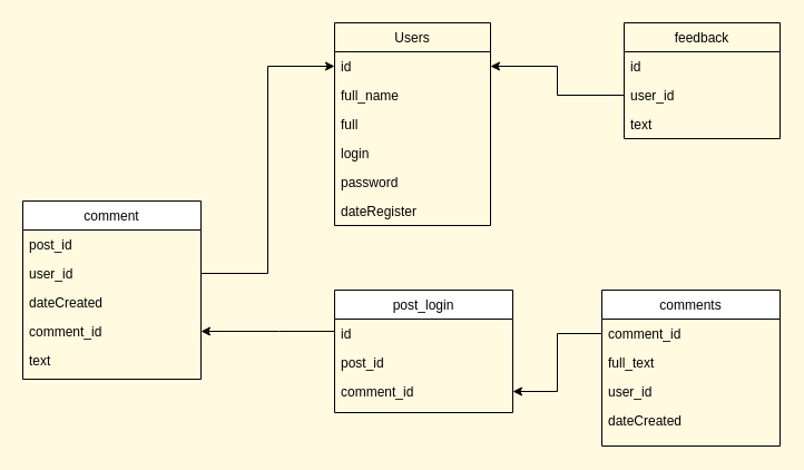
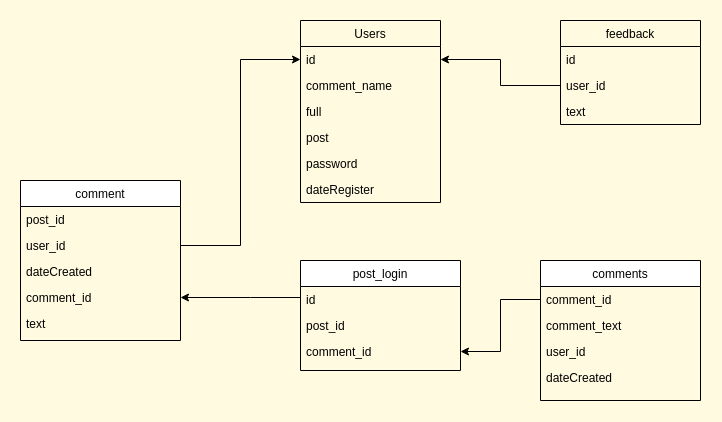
  <mxCell id="0" />
  <mxCell id="1" parent="0" />
  <mxCell id="2" value="Users" style="swimlane;fontStyle=0;childLayout=stackLayout;horizontal=1;startSize=26;fillColor=none;horizontalStack=0;resizeParent=1;resizeParentMax=0;resizeLast=0;collapsible=1;marginBottom=0;" parent="1" vertex="1"><mxGeometry x="300" y="20" width="140" height="182" as="geometry" /></mxCell>
  <mxCell id="3" value="id" style="text;strokeColor=none;fillColor=none;align=left;verticalAlign=top;spacingLeft=4;spacingRight=4;overflow=hidden;rotatable=0;points=[[0,0.5],[1,0.5]];portConstraint=eastwest;" parent="2" vertex="1"><mxGeometry y="26" width="140" height="26" as="geometry" /></mxCell>
- <mxCell id="4" value="full_name" style="text;strokeColor=none;fillColor=none;align=left;verticalAlign=top;spacingLeft=4;spacingRight=4;overflow=hidden;rotatable=0;points=[[0,0.5],[1,0.5]];portConstraint=eastwest;" parent="2" vertex="1"><mxGeometry y="52" width="140" height="26" as="geometry" /></mxCell>
+ <mxCell id="4" value="comment_name" style="text;strokeColor=none;fillColor=none;align=left;verticalAlign=top;spacingLeft=4;spacingRight=4;overflow=hidden;rotatable=0;points=[[0,0.5],[1,0.5]];portConstraint=eastwest;" parent="2" vertex="1"><mxGeometry y="52" width="140" height="26" as="geometry" /></mxCell>
  <mxCell id="5" value="full" style="text;strokeColor=none;fillColor=none;align=left;verticalAlign=top;spacingLeft=4;spacingRight=4;overflow=hidden;rotatable=0;points=[[0,0.5],[1,0.5]];portConstraint=eastwest;" parent="2" vertex="1"><mxGeometry y="78" width="140" height="26" as="geometry" /></mxCell>
- <mxCell id="6" value="login" style="text;strokeColor=none;fillColor=none;align=left;verticalAlign=top;spacingLeft=4;spacingRight=4;overflow=hidden;rotatable=0;points=[[0,0.5],[1,0.5]];portConstraint=eastwest;" parent="2" vertex="1"><mxGeometry y="104" width="140" height="26" as="geometry" /></mxCell>
+ <mxCell id="6" value="post" style="text;strokeColor=none;fillColor=none;align=left;verticalAlign=top;spacingLeft=4;spacingRight=4;overflow=hidden;rotatable=0;points=[[0,0.5],[1,0.5]];portConstraint=eastwest;" parent="2" vertex="1"><mxGeometry y="104" width="140" height="26" as="geometry" /></mxCell>
  <mxCell id="7" value="password" style="text;strokeColor=none;fillColor=none;align=left;verticalAlign=top;spacingLeft=4;spacingRight=4;overflow=hidden;rotatable=0;points=[[0,0.5],[1,0.5]];portConstraint=eastwest;" parent="2" vertex="1"><mxGeometry y="130" width="140" height="26" as="geometry" /></mxCell>
  <mxCell id="8" value="dateRegister" style="text;strokeColor=none;fillColor=none;align=left;verticalAlign=top;spacingLeft=4;spacingRight=4;overflow=hidden;rotatable=0;points=[[0,0.5],[1,0.5]];portConstraint=eastwest;" parent="2" vertex="1"><mxGeometry y="156" width="140" height="26" as="geometry" /></mxCell>
  <mxCell id="9" value="feedback" style="swimlane;fontStyle=0;childLayout=stackLayout;horizontal=1;startSize=26;fillColor=none;horizontalStack=0;resizeParent=1;resizeParentMax=0;resizeLast=0;collapsible=1;marginBottom=0;" parent="1" vertex="1"><mxGeometry x="560" y="20" width="140" height="104" as="geometry" /></mxCell>
  <mxCell id="10" value="id" style="text;strokeColor=none;fillColor=none;align=left;verticalAlign=top;spacingLeft=4;spacingRight=4;overflow=hidden;rotatable=0;points=[[0,0.5],[1,0.5]];portConstraint=eastwest;" parent="9" vertex="1"><mxGeometry y="26" width="140" height="26" as="geometry" /></mxCell>
  <mxCell id="11" value="user_id" style="text;strokeColor=none;fillColor=none;align=left;verticalAlign=top;spacingLeft=4;spacingRight=4;overflow=hidden;rotatable=0;points=[[0,0.5],[1,0.5]];portConstraint=eastwest;" parent="9" vertex="1"><mxGeometry y="52" width="140" height="26" as="geometry" /></mxCell>
  <mxCell id="12" value="text" style="text;strokeColor=none;fillColor=none;align=left;verticalAlign=top;spacingLeft=4;spacingRight=4;overflow=hidden;rotatable=0;points=[[0,0.5],[1,0.5]];portConstraint=eastwest;" parent="9" vertex="1"><mxGeometry y="78" width="140" height="26" as="geometry" /></mxCell>
  <mxCell id="13" style="edgeStyle=orthogonalEdgeStyle;rounded=0;orthogonalLoop=1;jettySize=auto;html=1;entryX=1;entryY=0.5;entryDx=0;entryDy=0;" parent="1" source="11" target="3" edge="1"><mxGeometry relative="1" as="geometry" /></mxCell>
  <mxCell id="14" value="comment&#10;" style="swimlane;fontStyle=0;align=center;verticalAlign=top;childLayout=stackLayout;horizontal=1;startSize=26;horizontalStack=0;resizeParent=1;resizeLast=0;collapsible=1;marginBottom=0;rounded=0;shadow=0;strokeWidth=1;" vertex="1" parent="1"><mxGeometry x="20" y="180" width="160" height="160" as="geometry"><mxRectangle x="230" y="140" width="160" height="26" as="alternateBounds" /></mxGeometry></mxCell>
  <mxCell id="15" value="post_id&#10;" style="text;align=left;verticalAlign=top;spacingLeft=4;spacingRight=4;overflow=hidden;rotatable=0;points=[[0,0.5],[1,0.5]];portConstraint=eastwest;" vertex="1" parent="14"><mxGeometry y="26" width="160" height="26" as="geometry" /></mxCell>
  <mxCell id="16" value="user_id" style="text;align=left;verticalAlign=top;spacingLeft=4;spacingRight=4;overflow=hidden;rotatable=0;points=[[0,0.5],[1,0.5]];portConstraint=eastwest;rounded=0;shadow=0;html=0;" vertex="1" parent="14"><mxGeometry y="52" width="160" height="26" as="geometry" /></mxCell>
  <mxCell id="17" value="dateCreated" style="text;align=left;verticalAlign=top;spacingLeft=4;spacingRight=4;overflow=hidden;rotatable=0;points=[[0,0.5],[1,0.5]];portConstraint=eastwest;rounded=0;shadow=0;html=0;" vertex="1" parent="14"><mxGeometry y="78" width="160" height="26" as="geometry" /></mxCell>
  <mxCell id="18" value="comment_id&#10;" style="text;align=left;verticalAlign=top;spacingLeft=4;spacingRight=4;overflow=hidden;rotatable=0;points=[[0,0.5],[1,0.5]];portConstraint=eastwest;rounded=0;shadow=0;html=0;" vertex="1" parent="14"><mxGeometry y="104" width="160" height="26" as="geometry" /></mxCell>
  <mxCell id="19" value="text" style="text;align=left;verticalAlign=top;spacingLeft=4;spacingRight=4;overflow=hidden;rotatable=0;points=[[0,0.5],[1,0.5]];portConstraint=eastwest;rounded=0;shadow=0;html=0;" vertex="1" parent="14"><mxGeometry y="130" width="160" height="26" as="geometry" /></mxCell>
  <mxCell id="20" style="edgeStyle=orthogonalEdgeStyle;rounded=0;orthogonalLoop=1;jettySize=auto;html=1;entryX=0;entryY=0.5;entryDx=0;entryDy=0;" edge="1" parent="1" source="16" target="3"><mxGeometry relative="1" as="geometry" /></mxCell>
  <mxCell id="21" value="post_login" style="swimlane;fontStyle=0;align=center;verticalAlign=top;childLayout=stackLayout;horizontal=1;startSize=26;horizontalStack=0;resizeParent=1;resizeLast=0;collapsible=1;marginBottom=0;rounded=0;shadow=0;strokeWidth=1;" vertex="1" parent="1"><mxGeometry x="300" y="260" width="160" height="110" as="geometry"><mxRectangle x="550" y="140" width="160" height="26" as="alternateBounds" /></mxGeometry></mxCell>
  <mxCell id="22" value="id" style="text;align=left;verticalAlign=top;spacingLeft=4;spacingRight=4;overflow=hidden;rotatable=0;points=[[0,0.5],[1,0.5]];portConstraint=eastwest;" vertex="1" parent="21"><mxGeometry y="26" width="160" height="26" as="geometry" /></mxCell>
  <mxCell id="23" value="post_id" style="text;align=left;verticalAlign=top;spacingLeft=4;spacingRight=4;overflow=hidden;rotatable=0;points=[[0,0.5],[1,0.5]];portConstraint=eastwest;rounded=0;shadow=0;html=0;" vertex="1" parent="21"><mxGeometry y="52" width="160" height="26" as="geometry" /></mxCell>
  <mxCell id="24" value="comment_id" style="text;align=left;verticalAlign=top;spacingLeft=4;spacingRight=4;overflow=hidden;rotatable=0;points=[[0,0.5],[1,0.5]];portConstraint=eastwest;rounded=0;shadow=0;html=0;" vertex="1" parent="21"><mxGeometry y="78" width="160" height="26" as="geometry" /></mxCell>
  <mxCell id="25" value="comments" style="swimlane;fontStyle=0;align=center;verticalAlign=top;childLayout=stackLayout;horizontal=1;startSize=26;horizontalStack=0;resizeParent=1;resizeLast=0;collapsible=1;marginBottom=0;rounded=0;shadow=0;strokeWidth=1;" vertex="1" parent="1"><mxGeometry x="540" y="260" width="160" height="140" as="geometry"><mxRectangle x="550" y="140" width="160" height="26" as="alternateBounds" /></mxGeometry></mxCell>
  <mxCell id="26" value="comment_id" style="text;align=left;verticalAlign=top;spacingLeft=4;spacingRight=4;overflow=hidden;rotatable=0;points=[[0,0.5],[1,0.5]];portConstraint=eastwest;" vertex="1" parent="25"><mxGeometry y="26" width="160" height="26" as="geometry" /></mxCell>
- <mxCell id="27" value="full_text" style="text;align=left;verticalAlign=top;spacingLeft=4;spacingRight=4;overflow=hidden;rotatable=0;points=[[0,0.5],[1,0.5]];portConstraint=eastwest;rounded=0;shadow=0;html=0;" vertex="1" parent="25"><mxGeometry y="52" width="160" height="26" as="geometry" /></mxCell>
+ <mxCell id="27" value="comment_text" style="text;align=left;verticalAlign=top;spacingLeft=4;spacingRight=4;overflow=hidden;rotatable=0;points=[[0,0.5],[1,0.5]];portConstraint=eastwest;rounded=0;shadow=0;html=0;" vertex="1" parent="25"><mxGeometry y="52" width="160" height="26" as="geometry" /></mxCell>
  <mxCell id="28" value="user_id" style="text;align=left;verticalAlign=top;spacingLeft=4;spacingRight=4;overflow=hidden;rotatable=0;points=[[0,0.5],[1,0.5]];portConstraint=eastwest;rounded=0;shadow=0;html=0;" vertex="1" parent="25"><mxGeometry y="78" width="160" height="26" as="geometry" /></mxCell>
  <mxCell id="29" value="dateCreated" style="text;align=left;verticalAlign=top;spacingLeft=4;spacingRight=4;overflow=hidden;rotatable=0;points=[[0,0.5],[1,0.5]];portConstraint=eastwest;rounded=0;shadow=0;html=0;" vertex="1" parent="25"><mxGeometry y="104" width="160" height="26" as="geometry" /></mxCell>
  <mxCell id="30" style="edgeStyle=orthogonalEdgeStyle;rounded=0;orthogonalLoop=1;jettySize=auto;html=1;" edge="1" parent="1" source="26" target="24"><mxGeometry relative="1" as="geometry" /></mxCell>
  <mxCell id="31" style="edgeStyle=orthogonalEdgeStyle;rounded=0;orthogonalLoop=1;jettySize=auto;html=1;entryX=1;entryY=0.5;entryDx=0;entryDy=0;" edge="1" parent="1" source="22" target="18"><mxGeometry relative="1" as="geometry"><Array as="points"><mxPoint x="250" y="297" /><mxPoint x="250" y="297" /></Array></mxGeometry></mxCell>
